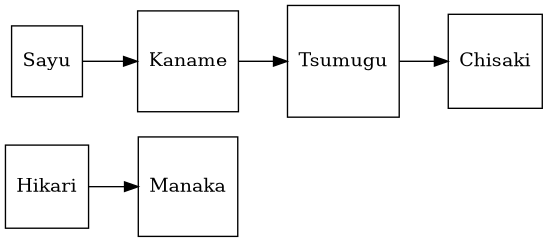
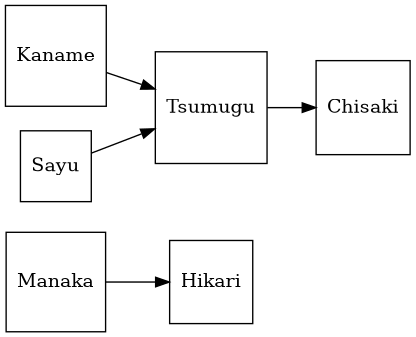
  digraph {
    rankdir=LR
    node [shape=square]
    Hikari
    Manaka
    Kaname
    Tsumugu
    Chisaki
    Sayu
-   Hikari -> Manaka
+   Manaka -> Hikari
    Kaname -> Tsumugu
    Tsumugu -> Chisaki
-   Sayu -> Kaname
+   Sayu -> Tsumugu
  }
